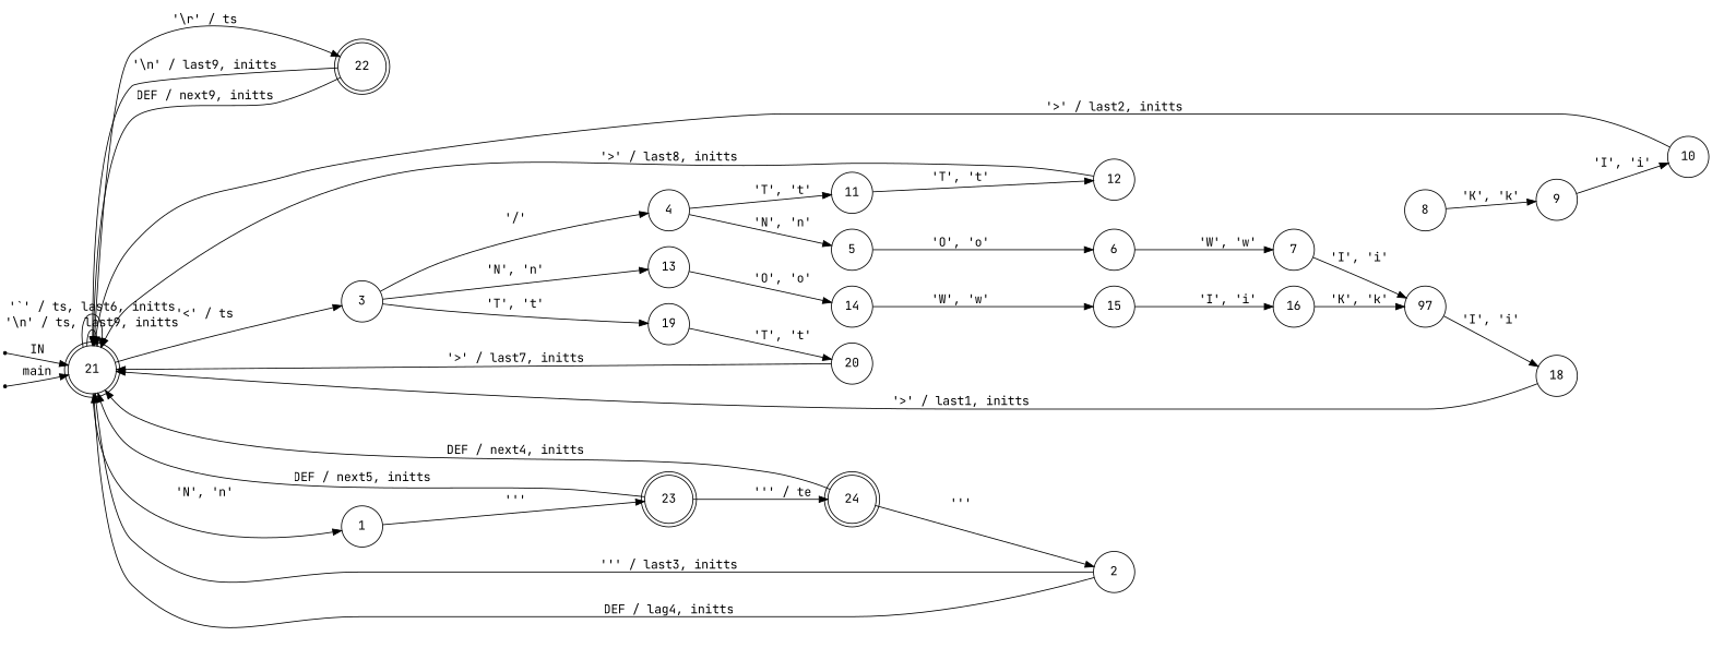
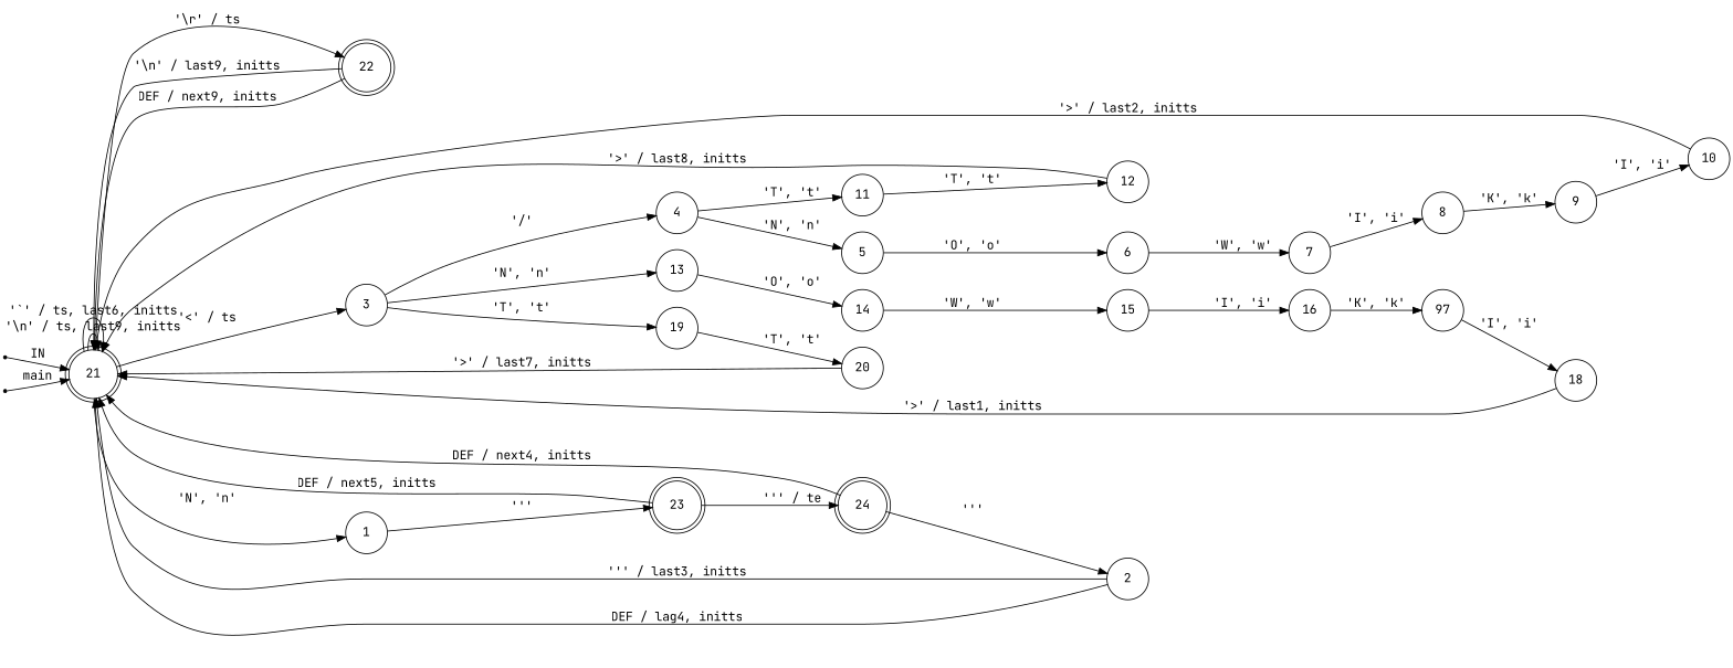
  digraph {
    fontname="JetBrains Mono"
    rankdir=LR
    node [fontname="JetBrains Mono" shape=circle fixedsize=true]
    edge [fontname="JetBrains Mono"]
    ENTRY [shape=point fixedsize=""]
    21 [height=0.65 shape=doublecircle]
    22 [height=0.65 shape=doublecircle]
    1 [height=0.65]
    3 [height=0.65]
    en_21 [shape=point fixedsize=""]
    23 [height=0.65 shape=doublecircle]
    4 [height=0.65]
    13 [height=0.65]
    19 [height=0.65]
    24 [height=0.65 shape=doublecircle]
    2 [height=0.65]
    5 [height=0.65]
    11 [height=0.65]
    14 [height=0.65]
    20 [height=0.65]
    6 [height=0.65]
    12 [height=0.65]
    15 [height=0.65]
    7 [height=0.65]
    8 [height=0.65]
    9 [height=0.65]
    10 [height=0.65]
    16 [height=0.65]
    n25 [height=0.65 label=97]
    18 [height=0.65]
    ENTRY -> 21 [label=IN]
    21 -> 21 [label="'\\n' / ts, last9, initts"]
    21 -> 21 [label="'`' / ts, last6, initts"]
    21 -> 22 [label="'\\r' / ts"]
    21 -> 1 [label="'N', 'n'"]
    21 -> 3 [label="'<' / ts"]
    22 -> 21 [label="'\\n' / last9, initts"]
    22 -> 21 [label="DEF / next9, initts"]
    1 -> 23 [label="'''"]
    3 -> 4 [label="'/'"]
    3 -> 13 [label="'N', 'n'"]
    3 -> 19 [label="'T', 't'"]
    en_21 -> 21 [label=main]
    23 -> 21 [label="DEF / next5, initts"]
    23 -> 24 [label="''' / te"]
    4 -> 5 [label="'N', 'n'"]
    4 -> 11 [label="'T', 't'"]
    13 -> 14 [label="'O', 'o'"]
    19 -> 20 [label="'T', 't'"]
    24 -> 21 [label="DEF / next4, initts"]
    24 -> 2 [label="'''"]
    2 -> 21 [label="''' / last3, initts"]
    2 -> 21 [label="DEF / lag4, initts"]
    5 -> 6 [label="'O', 'o'"]
    11 -> 12 [label="'T', 't'"]
    14 -> 15 [label="'W', 'w'"]
    20 -> 21 [label="'>' / last7, initts"]
    6 -> 7 [label="'W', 'w'"]
    12 -> 21 [label="'>' / last8, initts"]
    15 -> 16 [label="'I', 'i'"]
-   7 -> n25 [label="'I', 'i'"]
+   7 -> 8 [label="'I', 'i'"]
    8 -> 9 [label="'K', 'k'"]
    9 -> 10 [label="'I', 'i'"]
    10 -> 21 [label="'>' / last2, initts"]
    16 -> n25 [label="'K', 'k'"]
    n25 -> 18 [label="'I', 'i'"]
    18 -> 21 [label="'>' / last1, initts"]
  }
